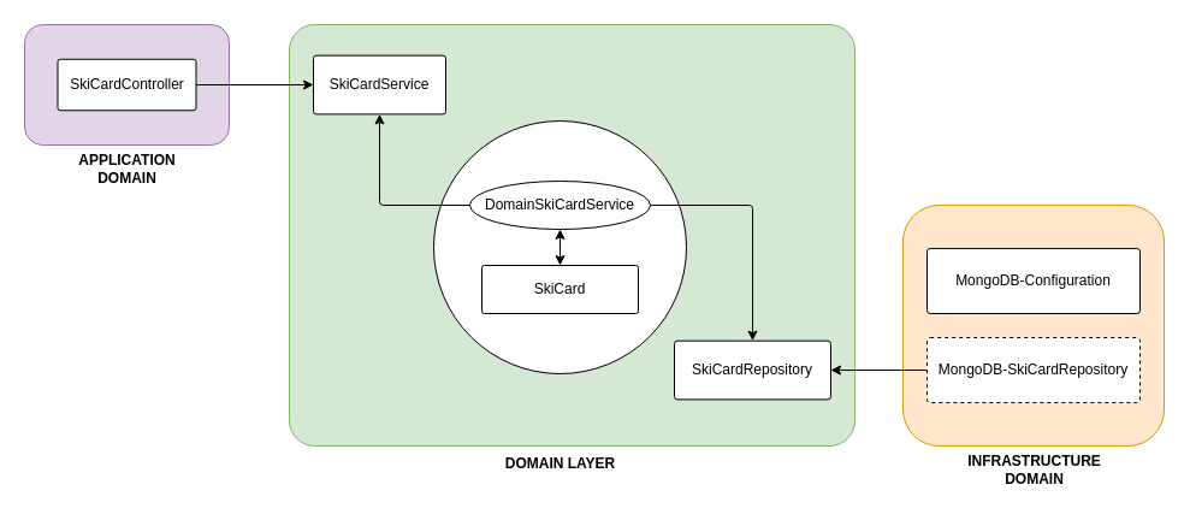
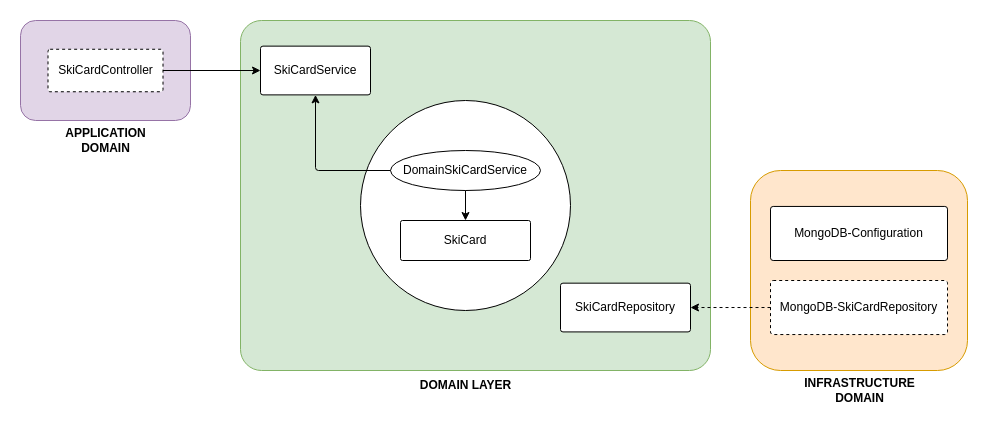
  <mxCell id="0" />
  <mxCell id="1" parent="0" />
  <mxCell id="2" value="" style="rounded=1;whiteSpace=wrap;html=1;fillColor=#e1d5e7;strokeColor=#9673a6;" vertex="1" parent="1"><mxGeometry x="20" y="20" width="170" height="100" as="geometry" /></mxCell>
- <mxCell id="3" value="SkiCardController" style="rounded=1;whiteSpace=wrap;html=1;imageHeight=24;arcSize=5;" vertex="1" parent="1"><mxGeometry x="47.5" y="48.75" width="115" height="42.5" as="geometry" /></mxCell>
+ <mxCell id="3" value="SkiCardController" style="rounded=1;whiteSpace=wrap;html=1;imageHeight=24;arcSize=5;dashed=1;" vertex="1" parent="1"><mxGeometry x="47.5" y="48.75" width="115" height="42.5" as="geometry" /></mxCell>
  <mxCell id="4" value="&lt;div&gt;&lt;b&gt;APPLICATION&lt;/b&gt;&lt;/div&gt;&lt;div&gt;&lt;b&gt;DOMAIN&lt;br&gt;&lt;/b&gt;&lt;/div&gt;" style="text;html=1;align=center;verticalAlign=middle;resizable=0;points=[];autosize=1;strokeColor=none;fillColor=none;" vertex="1" parent="1"><mxGeometry x="55" y="120" width="100" height="40" as="geometry" /></mxCell>
  <mxCell id="5" value="" style="rounded=1;whiteSpace=wrap;html=1;fillColor=#d5e8d4;strokeColor=#82b366;arcSize=6;" vertex="1" parent="1"><mxGeometry x="240" y="20" width="470" height="350" as="geometry" /></mxCell>
  <mxCell id="6" value="" style="rounded=1;whiteSpace=wrap;html=1;fillColor=#ffe6cc;strokeColor=#d79b00;" vertex="1" parent="1"><mxGeometry x="750" y="170" width="217" height="200" as="geometry" /></mxCell>
  <mxCell id="7" value="SkiCardService" style="rounded=1;whiteSpace=wrap;html=1;arcSize=5;" vertex="1" parent="1"><mxGeometry x="260" y="45.63" width="110" height="48.75" as="geometry" /></mxCell>
  <mxCell id="8" value="" style="ellipse;whiteSpace=wrap;html=1;aspect=fixed;" vertex="1" parent="1"><mxGeometry x="360" y="100" width="210" height="210" as="geometry" /></mxCell>
  <mxCell id="9" value="&lt;div&gt;DomainSkiCardService&lt;br&gt;&lt;/div&gt;" style="ellipse;whiteSpace=wrap;html=1;arcSize=5;" vertex="1" parent="1"><mxGeometry x="390" y="150" width="150" height="40" as="geometry" /></mxCell>
  <mxCell id="10" value="&lt;b&gt;DOMAIN LAYER&lt;/b&gt;" style="text;html=1;align=center;verticalAlign=middle;resizable=0;points=[];autosize=1;strokeColor=none;fillColor=none;" vertex="1" parent="1"><mxGeometry x="410" y="370" width="110" height="30" as="geometry" /></mxCell>
  <mxCell id="11" value="SkiCard" style="rounded=1;whiteSpace=wrap;html=1;arcSize=5;" vertex="1" parent="1"><mxGeometry x="400" y="220" width="130" height="40" as="geometry" /></mxCell>
  <mxCell id="12" value="SkiCardRepository" style="rounded=1;whiteSpace=wrap;html=1;arcSize=5;" vertex="1" parent="1"><mxGeometry x="560" y="282.66" width="130" height="48.75" as="geometry" /></mxCell>
- <mxCell id="13" value="" style="endArrow=classic;startArrow=classic;html=1;rounded=0;exitX=0.5;exitY=0;exitDx=0;exitDy=0;entryX=0.5;entryY=1;entryDx=0;entryDy=0;" edge="1" parent="1" source="11" target="9"><mxGeometry width="50" height="50" relative="1" as="geometry"><mxPoint x="420" y="240" as="sourcePoint" /><mxPoint x="470" y="190" as="targetPoint" /></mxGeometry></mxCell>
+ <mxCell id="13" value="" style="endArrow=none;startArrow=classic;html=1;rounded=0;exitX=0.5;exitY=0;exitDx=0;exitDy=0;entryX=0.5;entryY=1;entryDx=0;entryDy=0;" edge="1" parent="1" source="11" target="9"><mxGeometry width="50" height="50" relative="1" as="geometry"><mxPoint x="420" y="240" as="sourcePoint" /><mxPoint x="470" y="190" as="targetPoint" /></mxGeometry></mxCell>
  <mxCell id="14" value="" style="endArrow=classic;html=1;rounded=1;exitX=0;exitY=0.5;exitDx=0;exitDy=0;edgeStyle=orthogonalEdgeStyle;arcSize=6;entryX=0.5;entryY=1;entryDx=0;entryDy=0;elbow=vertical;" edge="1" parent="1" source="9" target="7"><mxGeometry width="50" height="50" relative="1" as="geometry"><mxPoint x="310" y="180" as="sourcePoint" /><mxPoint x="315" y="100" as="targetPoint" /></mxGeometry></mxCell>
- <mxCell id="15" value="" style="endArrow=classic;html=1;rounded=1;edgeStyle=orthogonalEdgeStyle;arcSize=6;entryX=0.5;entryY=0;entryDx=0;entryDy=0;elbow=vertical;exitX=1;exitY=0.5;exitDx=0;exitDy=0;" edge="1" parent="1" source="9" target="12"><mxGeometry width="50" height="50" relative="1" as="geometry"><mxPoint x="410" y="180" as="sourcePoint" /><mxPoint x="325" y="101" as="targetPoint" /></mxGeometry></mxCell>
  <mxCell id="16" value="" style="endArrow=classic;html=1;rounded=0;exitX=1;exitY=0.5;exitDx=0;exitDy=0;entryX=0;entryY=0.5;entryDx=0;entryDy=0;" edge="1" parent="1" source="3" target="7"><mxGeometry width="50" height="50" relative="1" as="geometry"><mxPoint x="60" y="250" as="sourcePoint" /><mxPoint x="110" y="200" as="targetPoint" /></mxGeometry></mxCell>
  <mxCell id="17" value="&lt;div&gt;&lt;b&gt;INFRASTRUCTURE&lt;/b&gt;&lt;/div&gt;&lt;div&gt;&lt;b&gt;DOMAIN&lt;/b&gt;&lt;/div&gt;" style="text;html=1;align=center;verticalAlign=middle;resizable=0;points=[];autosize=1;strokeColor=none;fillColor=none;" vertex="1" parent="1"><mxGeometry x="793.5" y="370" width="130" height="40" as="geometry" /></mxCell>
  <mxCell id="18" value="MongoDB-Configuration " style="rounded=1;whiteSpace=wrap;html=1;arcSize=5;" vertex="1" parent="1"><mxGeometry x="770" y="205.94" width="177" height="54.06" as="geometry" /></mxCell>
  <mxCell id="19" value="MongoDB-SkiCardRepository" style="rounded=1;whiteSpace=wrap;html=1;arcSize=5;dashed=1;" vertex="1" parent="1"><mxGeometry x="770" y="280" width="177" height="54.06" as="geometry" /></mxCell>
- <mxCell id="20" value="" style="endArrow=classic;html=1;rounded=0;entryX=1;entryY=0.5;entryDx=0;entryDy=0;exitX=0;exitY=0.5;exitDx=0;exitDy=0;" edge="1" parent="1" source="19" target="12"><mxGeometry width="50" height="50" relative="1" as="geometry"><mxPoint x="610" y="460" as="sourcePoint" /><mxPoint x="660" y="410" as="targetPoint" /></mxGeometry></mxCell>
+ <mxCell id="20" value="" style="endArrow=classic;html=1;rounded=0;entryX=1;entryY=0.5;entryDx=0;entryDy=0;exitX=0;exitY=0.5;exitDx=0;exitDy=0;dashed=1;" edge="1" parent="1" source="19" target="12"><mxGeometry width="50" height="50" relative="1" as="geometry"><mxPoint x="610" y="460" as="sourcePoint" /><mxPoint x="660" y="410" as="targetPoint" /></mxGeometry></mxCell>
